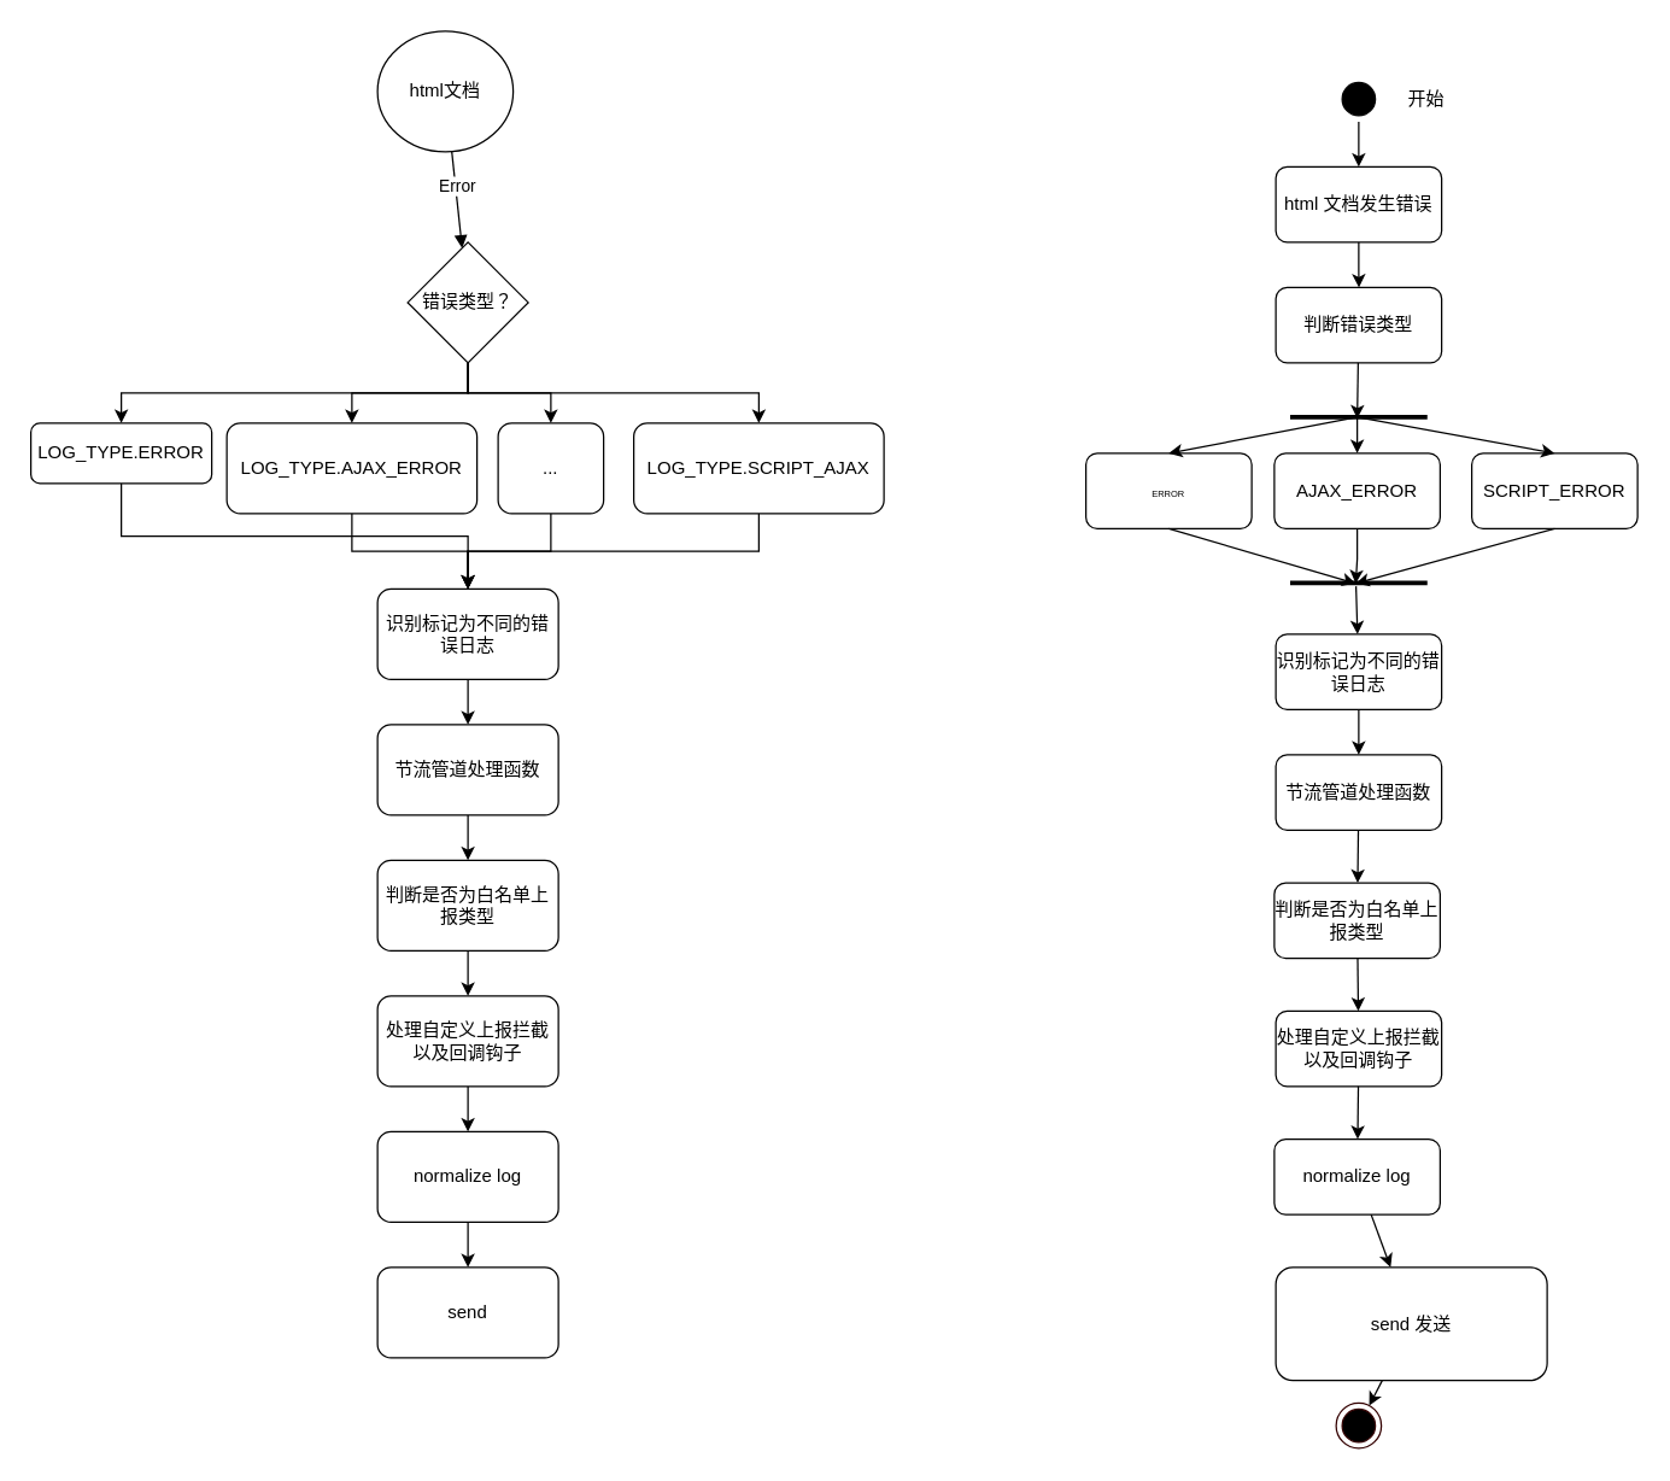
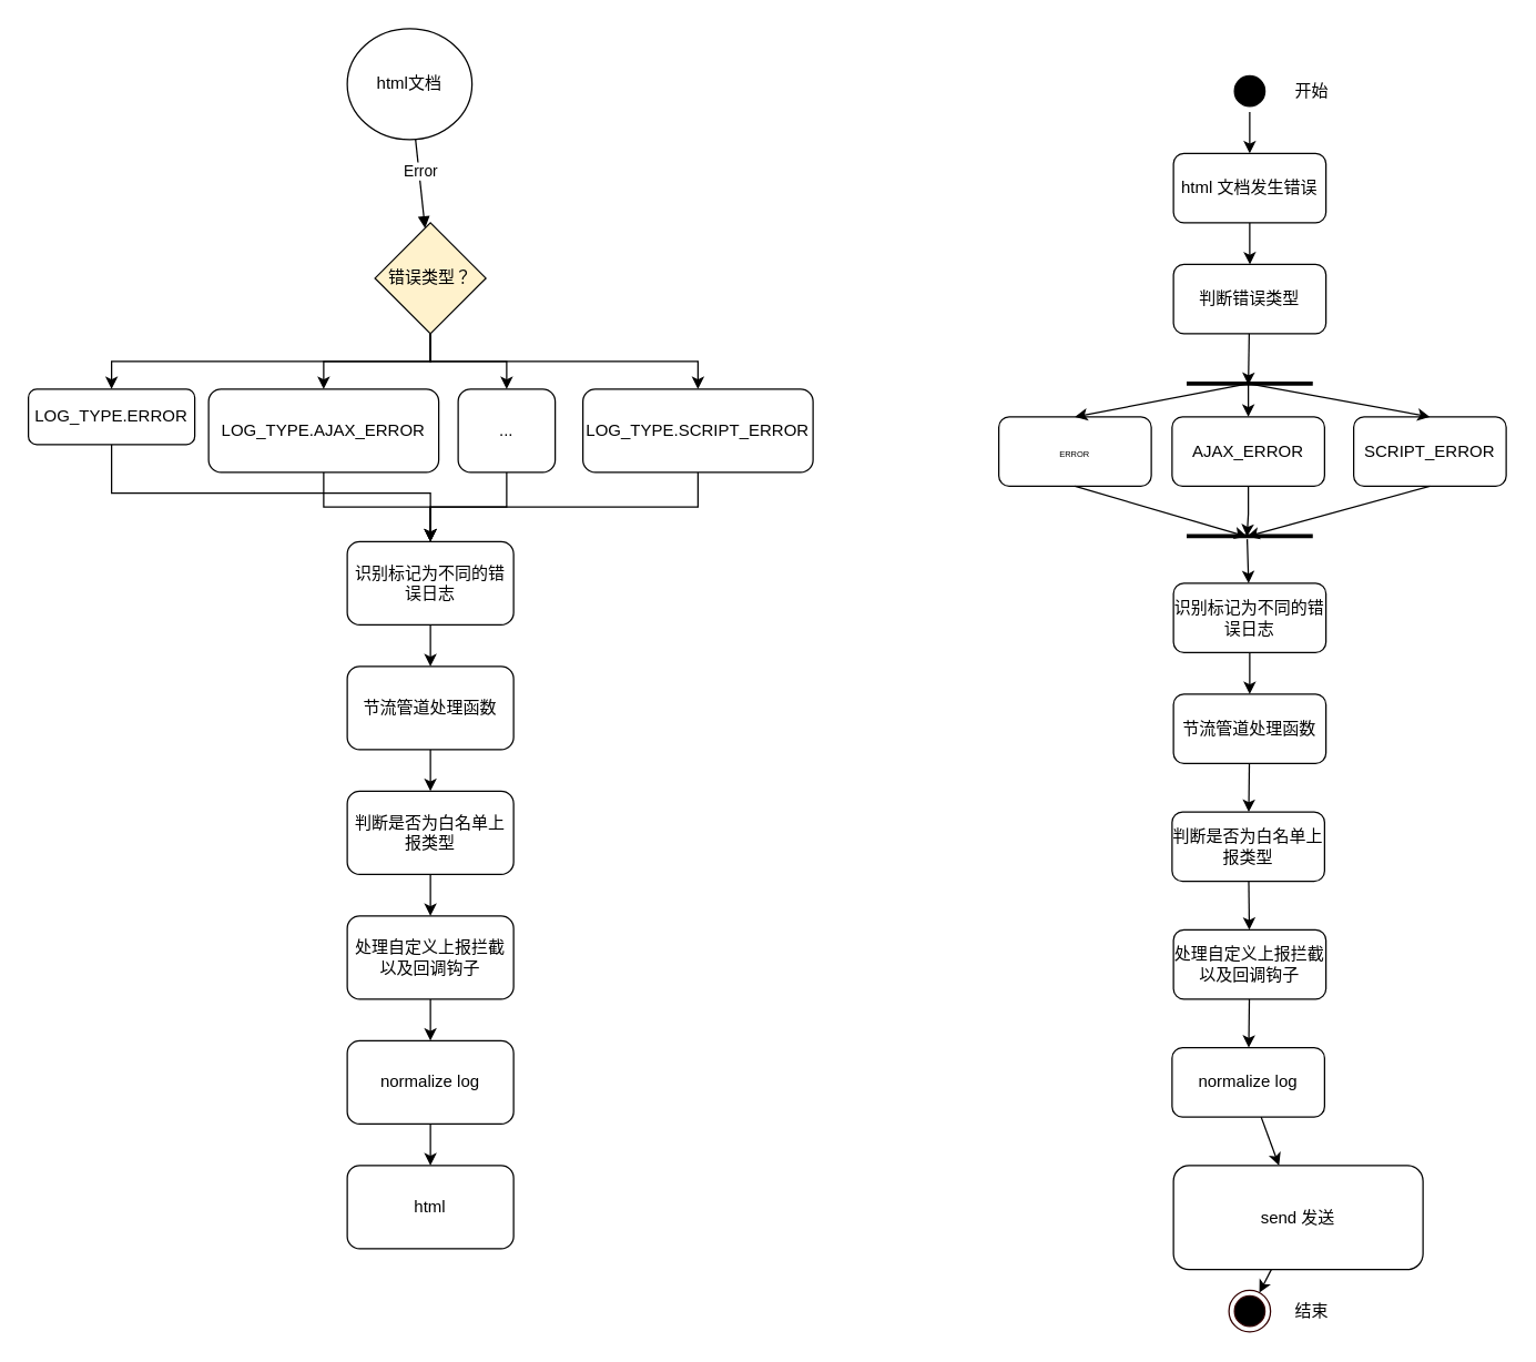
  <mxCell id="0" />
  <mxCell id="1" parent="0" />
  <mxCell id="2" value="html文档" style="ellipse;whiteSpace=wrap;html=1;" parent="1" vertex="1"><mxGeometry x="250" y="20" width="90" height="80" as="geometry" /></mxCell>
  <mxCell id="3" value="Error" style="html=1;verticalAlign=bottom;endArrow=block;rounded=0;" parent="1" source="2" target="4" edge="1"><mxGeometry width="80" relative="1" as="geometry"><mxPoint x="266" y="250" as="sourcePoint" /><mxPoint x="310" y="190" as="targetPoint" /></mxGeometry></mxCell>
- <mxCell id="4" value="错误类型？" style="rhombus;whiteSpace=wrap;html=1;" parent="1" vertex="1"><mxGeometry x="270" y="160" width="80" height="80" as="geometry" /></mxCell>
+ <mxCell id="4" value="错误类型？" style="rhombus;whiteSpace=wrap;html=1;fillColor=#fff2cc;" parent="1" vertex="1"><mxGeometry x="270" y="160" width="80" height="80" as="geometry" /></mxCell>
  <mxCell id="5" value="LOG_TYPE.ERROR" style="rounded=1;whiteSpace=wrap;html=1;" parent="1" vertex="1"><mxGeometry x="20" y="280" width="120" height="40" as="geometry" /></mxCell>
  <mxCell id="6" value="LOG_TYPE.AJAX_ERROR" style="rounded=1;whiteSpace=wrap;html=1;" parent="1" vertex="1"><mxGeometry x="150" y="280" width="166" height="60" as="geometry" /></mxCell>
- <mxCell id="7" value="LOG_TYPE.SCRIPT_AJAX" style="rounded=1;whiteSpace=wrap;html=1;" parent="1" vertex="1"><mxGeometry x="420" y="280" width="166" height="60" as="geometry" /></mxCell>
+ <mxCell id="7" value="LOG_TYPE.SCRIPT_ERROR" style="rounded=1;whiteSpace=wrap;html=1;" parent="1" vertex="1"><mxGeometry x="420" y="280" width="166" height="60" as="geometry" /></mxCell>
  <mxCell id="8" value="..." style="rounded=1;whiteSpace=wrap;html=1;" parent="1" vertex="1"><mxGeometry x="330" y="280" width="70" height="60" as="geometry" /></mxCell>
  <mxCell id="9" value="" style="edgeStyle=elbowEdgeStyle;elbow=vertical;endArrow=classic;html=1;rounded=0;" parent="1" source="4" target="5" edge="1"><mxGeometry width="50" height="50" relative="1" as="geometry"><mxPoint x="430" y="320" as="sourcePoint" /><mxPoint x="480" y="270" as="targetPoint" /></mxGeometry></mxCell>
  <mxCell id="10" value="" style="edgeStyle=elbowEdgeStyle;elbow=vertical;endArrow=classic;html=1;rounded=0;" parent="1" source="4" target="6" edge="1"><mxGeometry width="50" height="50" relative="1" as="geometry"><mxPoint x="430" y="320" as="sourcePoint" /><mxPoint x="480" y="270" as="targetPoint" /></mxGeometry></mxCell>
  <mxCell id="11" value="" style="edgeStyle=elbowEdgeStyle;elbow=vertical;endArrow=classic;html=1;rounded=0;" parent="1" source="4" target="8" edge="1"><mxGeometry width="50" height="50" relative="1" as="geometry"><mxPoint x="430" y="320" as="sourcePoint" /><mxPoint x="480" y="270" as="targetPoint" /></mxGeometry></mxCell>
  <mxCell id="12" value="" style="edgeStyle=elbowEdgeStyle;elbow=vertical;endArrow=classic;html=1;rounded=0;" parent="1" source="4" target="7" edge="1"><mxGeometry width="50" height="50" relative="1" as="geometry"><mxPoint x="430" y="320" as="sourcePoint" /><mxPoint x="480" y="270" as="targetPoint" /></mxGeometry></mxCell>
  <mxCell id="13" value="" style="edgeStyle=elbowEdgeStyle;elbow=vertical;endArrow=classic;html=1;rounded=0;" parent="1" source="5" target="14" edge="1"><mxGeometry width="50" height="50" relative="1" as="geometry"><mxPoint x="430" y="420" as="sourcePoint" /><mxPoint x="480" y="370" as="targetPoint" /></mxGeometry></mxCell>
  <mxCell id="14" value="识别标记为不同的错误日志" style="rounded=1;whiteSpace=wrap;html=1;" parent="1" vertex="1"><mxGeometry x="250" y="390" width="120" height="60" as="geometry" /></mxCell>
  <mxCell id="15" value="" style="edgeStyle=elbowEdgeStyle;elbow=vertical;endArrow=classic;html=1;rounded=0;" parent="1" source="6" target="14" edge="1"><mxGeometry width="50" height="50" relative="1" as="geometry"><mxPoint x="430" y="410" as="sourcePoint" /><mxPoint x="480" y="360" as="targetPoint" /></mxGeometry></mxCell>
  <mxCell id="16" value="" style="edgeStyle=elbowEdgeStyle;elbow=vertical;endArrow=classic;html=1;rounded=0;" parent="1" source="8" target="14" edge="1"><mxGeometry width="50" height="50" relative="1" as="geometry"><mxPoint x="470" y="510" as="sourcePoint" /><mxPoint x="520" y="460" as="targetPoint" /></mxGeometry></mxCell>
  <mxCell id="17" value="" style="edgeStyle=elbowEdgeStyle;elbow=vertical;endArrow=classic;html=1;rounded=0;" parent="1" source="7" target="14" edge="1"><mxGeometry width="50" height="50" relative="1" as="geometry"><mxPoint x="430" y="410" as="sourcePoint" /><mxPoint x="480" y="360" as="targetPoint" /></mxGeometry></mxCell>
  <mxCell id="18" value="节流管道处理函数" style="rounded=1;whiteSpace=wrap;html=1;" parent="1" vertex="1"><mxGeometry x="250" y="480" width="120" height="60" as="geometry" /></mxCell>
  <mxCell id="19" value="" style="endArrow=classic;html=1;rounded=0;" parent="1" source="14" target="18" edge="1"><mxGeometry width="50" height="50" relative="1" as="geometry"><mxPoint x="430" y="620" as="sourcePoint" /><mxPoint x="480" y="570" as="targetPoint" /></mxGeometry></mxCell>
  <mxCell id="20" value="判断是否为白名单上报类型" style="rounded=1;whiteSpace=wrap;html=1;" parent="1" vertex="1"><mxGeometry x="250" y="570" width="120" height="60" as="geometry" /></mxCell>
  <mxCell id="21" value="处理自定义上报拦截以及回调钩子" style="rounded=1;whiteSpace=wrap;html=1;" parent="1" vertex="1"><mxGeometry x="250" y="660" width="120" height="60" as="geometry" /></mxCell>
  <mxCell id="22" value="normalize log" style="rounded=1;whiteSpace=wrap;html=1;" parent="1" vertex="1"><mxGeometry x="250" y="750" width="120" height="60" as="geometry" /></mxCell>
- <mxCell id="23" value="send" style="rounded=1;whiteSpace=wrap;html=1;" parent="1" vertex="1"><mxGeometry x="250" y="840" width="120" height="60" as="geometry" /></mxCell>
+ <mxCell id="23" value="html" style="rounded=1;whiteSpace=wrap;html=1;" parent="1" vertex="1"><mxGeometry x="250" y="840" width="120" height="60" as="geometry" /></mxCell>
  <mxCell id="24" value="" style="endArrow=classic;html=1;rounded=0;" parent="1" source="18" target="20" edge="1"><mxGeometry width="50" height="50" relative="1" as="geometry"><mxPoint x="430" y="520" as="sourcePoint" /><mxPoint x="480" y="470" as="targetPoint" /></mxGeometry></mxCell>
  <mxCell id="25" value="" style="endArrow=classic;html=1;rounded=0;" parent="1" source="21" target="22" edge="1"><mxGeometry width="50" height="50" relative="1" as="geometry"><mxPoint x="430" y="520" as="sourcePoint" /><mxPoint x="480" y="470" as="targetPoint" /></mxGeometry></mxCell>
  <mxCell id="26" value="" style="endArrow=classic;html=1;rounded=0;" parent="1" source="20" target="21" edge="1"><mxGeometry width="50" height="50" relative="1" as="geometry"><mxPoint x="430" y="520" as="sourcePoint" /><mxPoint x="480" y="470" as="targetPoint" /></mxGeometry></mxCell>
  <mxCell id="27" value="" style="endArrow=classic;html=1;rounded=0;" parent="1" source="22" target="23" edge="1"><mxGeometry width="50" height="50" relative="1" as="geometry"><mxPoint x="430" y="720" as="sourcePoint" /><mxPoint x="480" y="670" as="targetPoint" /></mxGeometry></mxCell>
  <mxCell id="28" value="" style="edgeStyle=orthogonalEdgeStyle;rounded=0;orthogonalLoop=1;jettySize=auto;html=1;" edge="1" parent="1" source="29" target="32"><mxGeometry relative="1" as="geometry" /></mxCell>
  <mxCell id="29" value="" style="ellipse;shape=startState;fillColor=#000000;strokeColor=#000000;" vertex="1" parent="1"><mxGeometry x="886" y="50" width="30" height="30" as="geometry" /></mxCell>
  <mxCell id="30" value="开始" style="text;html=1;strokeColor=none;fillColor=none;align=center;verticalAlign=middle;whiteSpace=wrap;rounded=0;" vertex="1" parent="1"><mxGeometry x="916" y="50" width="60" height="30" as="geometry" /></mxCell>
  <mxCell id="31" value="" style="edgeStyle=orthogonalEdgeStyle;rounded=0;orthogonalLoop=1;jettySize=auto;html=1;" edge="1" parent="1" source="32"><mxGeometry relative="1" as="geometry"><mxPoint x="901.1" y="190.069" as="targetPoint" /></mxGeometry></mxCell>
  <mxCell id="32" value="html 文档发生错误" style="rounded=1;whiteSpace=wrap;html=1;" vertex="1" parent="1"><mxGeometry x="846" y="110" width="110" height="50" as="geometry" /></mxCell>
  <mxCell id="33" value="" style="ellipse;shape=endState;fillColor=#000000;strokeColor=#330000;" vertex="1" parent="1"><mxGeometry x="886" y="930" width="30" height="30" as="geometry" /></mxCell>
+ <mxCell id="34" value="结束" style="text;html=1;strokeColor=none;fillColor=none;align=center;verticalAlign=middle;whiteSpace=wrap;rounded=0;" vertex="1" parent="1"><mxGeometry x="916" y="930" width="60" height="30" as="geometry" /></mxCell>
  <mxCell id="35" value="判断错误类型" style="rounded=1;whiteSpace=wrap;html=1;" vertex="1" parent="1"><mxGeometry x="846" y="190" width="110" height="50" as="geometry" /></mxCell>
  <mxCell id="36" value="" style="line;strokeWidth=3;fillColor=none;align=left;verticalAlign=middle;spacingTop=-1;spacingLeft=3;spacingRight=3;rotatable=0;labelPosition=right;points=[];portConstraint=eastwest;strokeColor=inherit;" vertex="1" parent="1"><mxGeometry x="855.5" y="272" width="91" height="8" as="geometry" /></mxCell>
  <mxCell id="37" value="" style="endArrow=classic;html=1;rounded=0;entryX=0.489;entryY=0.625;entryDx=0;entryDy=0;entryPerimeter=0;" edge="1" parent="1" source="35" target="36"><mxGeometry width="50" height="50" relative="1" as="geometry"><mxPoint x="520" y="340" as="sourcePoint" /><mxPoint x="860" y="270" as="targetPoint" /></mxGeometry></mxCell>
  <mxCell id="38" value="&lt;font style=&quot;font-size: 6px;&quot;&gt;ERROR&lt;/font&gt;" style="rounded=1;whiteSpace=wrap;html=1;" vertex="1" parent="1"><mxGeometry x="720" y="300" width="110" height="50" as="geometry" /></mxCell>
  <mxCell id="39" value="AJAX_ERROR" style="rounded=1;whiteSpace=wrap;html=1;" vertex="1" parent="1"><mxGeometry x="845" y="300" width="110" height="50" as="geometry" /></mxCell>
  <mxCell id="40" value="SCRIPT_ERROR" style="rounded=1;whiteSpace=wrap;html=1;" vertex="1" parent="1"><mxGeometry x="976" y="300" width="110" height="50" as="geometry" /></mxCell>
  <mxCell id="41" value="" style="endArrow=classic;html=1;rounded=0;" edge="1" parent="1" target="39"><mxGeometry width="50" height="50" relative="1" as="geometry"><mxPoint x="900" y="276" as="sourcePoint" /><mxPoint x="900" y="310" as="targetPoint" /></mxGeometry></mxCell>
  <mxCell id="42" value="" style="endArrow=classic;html=1;rounded=0;entryX=0.5;entryY=0;entryDx=0;entryDy=0;" edge="1" parent="1" target="38"><mxGeometry width="50" height="50" relative="1" as="geometry"><mxPoint x="900" y="276" as="sourcePoint" /><mxPoint x="900" y="310" as="targetPoint" /></mxGeometry></mxCell>
  <mxCell id="43" value="" style="endArrow=classic;html=1;rounded=0;entryX=0.5;entryY=0;entryDx=0;entryDy=0;" edge="1" parent="1" target="40"><mxGeometry width="50" height="50" relative="1" as="geometry"><mxPoint x="900" y="276" as="sourcePoint" /><mxPoint x="900" y="310" as="targetPoint" /></mxGeometry></mxCell>
  <mxCell id="44" value="" style="line;strokeWidth=3;fillColor=none;align=left;verticalAlign=middle;spacingTop=-1;spacingLeft=3;spacingRight=3;rotatable=0;labelPosition=right;points=[];portConstraint=eastwest;strokeColor=inherit;" vertex="1" parent="1"><mxGeometry x="855.5" y="382" width="91" height="8" as="geometry" /></mxCell>
  <mxCell id="45" value="" style="endArrow=classic;html=1;rounded=0;exitX=0.5;exitY=1;exitDx=0;exitDy=0;entryX=0.478;entryY=0.542;entryDx=0;entryDy=0;entryPerimeter=0;" edge="1" parent="1" source="39" target="44"><mxGeometry width="50" height="50" relative="1" as="geometry"><mxPoint x="680" y="360" as="sourcePoint" /><mxPoint x="730" y="310" as="targetPoint" /><Array as="points"><mxPoint x="900" y="370" /></Array></mxGeometry></mxCell>
  <mxCell id="46" value="" style="endArrow=classic;html=1;rounded=0;exitX=0.5;exitY=1;exitDx=0;exitDy=0;entryX=0.478;entryY=0.542;entryDx=0;entryDy=0;entryPerimeter=0;" edge="1" parent="1" source="38" target="44"><mxGeometry width="50" height="50" relative="1" as="geometry"><mxPoint x="680" y="360" as="sourcePoint" /><mxPoint x="730" y="310" as="targetPoint" /><Array as="points" /></mxGeometry></mxCell>
  <mxCell id="47" value="" style="endArrow=classic;html=1;rounded=0;exitX=0.5;exitY=1;exitDx=0;exitDy=0;entryX=0.478;entryY=0.542;entryDx=0;entryDy=0;entryPerimeter=0;" edge="1" parent="1" source="40" target="44"><mxGeometry width="50" height="50" relative="1" as="geometry"><mxPoint x="680" y="360" as="sourcePoint" /><mxPoint x="730" y="310" as="targetPoint" /><Array as="points" /></mxGeometry></mxCell>
  <mxCell id="48" value="识别标记为不同的错误日志" style="rounded=1;whiteSpace=wrap;html=1;" vertex="1" parent="1"><mxGeometry x="846" y="420" width="110" height="50" as="geometry" /></mxCell>
  <mxCell id="49" value="节流管道处理函数" style="rounded=1;whiteSpace=wrap;html=1;" vertex="1" parent="1"><mxGeometry x="846" y="500" width="110" height="50" as="geometry" /></mxCell>
  <mxCell id="50" value="判断是否为白名单上报类型" style="rounded=1;whiteSpace=wrap;html=1;" vertex="1" parent="1"><mxGeometry x="845" y="585" width="110" height="50" as="geometry" /></mxCell>
  <mxCell id="51" value="处理自定义上报拦截以及回调钩子" style="rounded=1;whiteSpace=wrap;html=1;" vertex="1" parent="1"><mxGeometry x="846" y="670" width="110" height="50" as="geometry" /></mxCell>
  <mxCell id="52" value="normalize log" style="rounded=1;whiteSpace=wrap;html=1;" vertex="1" parent="1"><mxGeometry x="845" y="755" width="110" height="50" as="geometry" /></mxCell>
  <mxCell id="53" value="send 发送" style="rounded=1;whiteSpace=wrap;html=1;" vertex="1" parent="1"><mxGeometry x="846" y="840" width="180" height="75" as="geometry" /></mxCell>
  <mxCell id="54" value="" style="endArrow=classic;html=1;rounded=0;exitX=0.48;exitY=0.775;exitDx=0;exitDy=0;exitPerimeter=0;" edge="1" parent="1" source="44" target="48"><mxGeometry width="50" height="50" relative="1" as="geometry"><mxPoint x="680" y="470" as="sourcePoint" /><mxPoint x="730" y="420" as="targetPoint" /></mxGeometry></mxCell>
  <mxCell id="55" value="" style="endArrow=classic;html=1;rounded=0;" edge="1" parent="1" source="48" target="49"><mxGeometry width="50" height="50" relative="1" as="geometry"><mxPoint x="680" y="570" as="sourcePoint" /><mxPoint x="730" y="520" as="targetPoint" /></mxGeometry></mxCell>
  <mxCell id="56" value="" style="endArrow=classic;html=1;rounded=0;" edge="1" parent="1" source="49" target="50"><mxGeometry width="50" height="50" relative="1" as="geometry"><mxPoint x="680" y="570" as="sourcePoint" /><mxPoint x="730" y="520" as="targetPoint" /></mxGeometry></mxCell>
  <mxCell id="57" value="" style="endArrow=classic;html=1;rounded=0;" edge="1" parent="1" source="50" target="51"><mxGeometry width="50" height="50" relative="1" as="geometry"><mxPoint x="680" y="670" as="sourcePoint" /><mxPoint x="730" y="620" as="targetPoint" /></mxGeometry></mxCell>
  <mxCell id="58" value="" style="endArrow=classic;html=1;rounded=0;" edge="1" parent="1" source="51" target="52"><mxGeometry width="50" height="50" relative="1" as="geometry"><mxPoint x="680" y="670" as="sourcePoint" /><mxPoint x="730" y="620" as="targetPoint" /></mxGeometry></mxCell>
  <mxCell id="59" value="" style="endArrow=classic;html=1;rounded=0;" edge="1" parent="1" source="52" target="53"><mxGeometry width="50" height="50" relative="1" as="geometry"><mxPoint x="680" y="790" as="sourcePoint" /><mxPoint x="730" y="740" as="targetPoint" /></mxGeometry></mxCell>
  <mxCell id="60" value="" style="endArrow=classic;html=1;rounded=0;" edge="1" parent="1" source="53" target="33"><mxGeometry width="50" height="50" relative="1" as="geometry"><mxPoint x="680" y="790" as="sourcePoint" /><mxPoint x="730" y="740" as="targetPoint" /></mxGeometry></mxCell>
